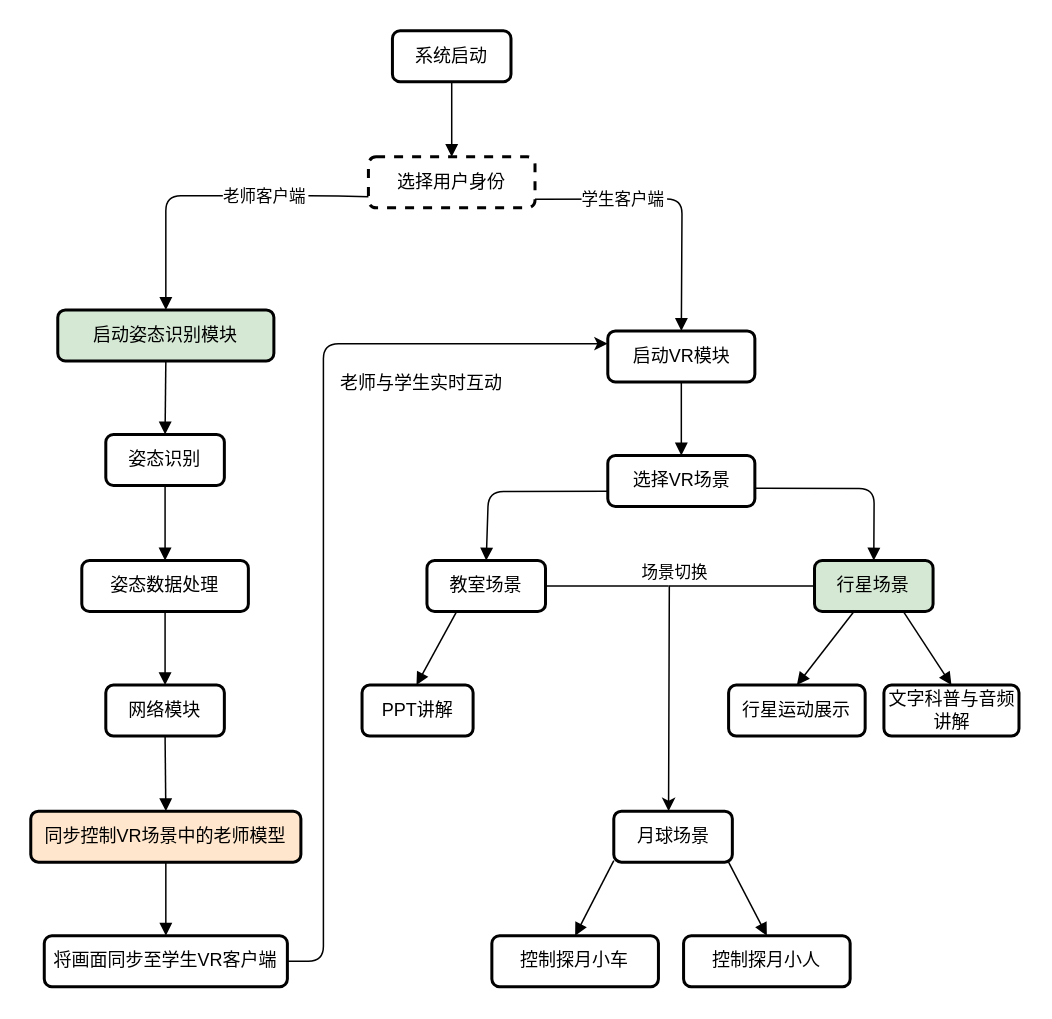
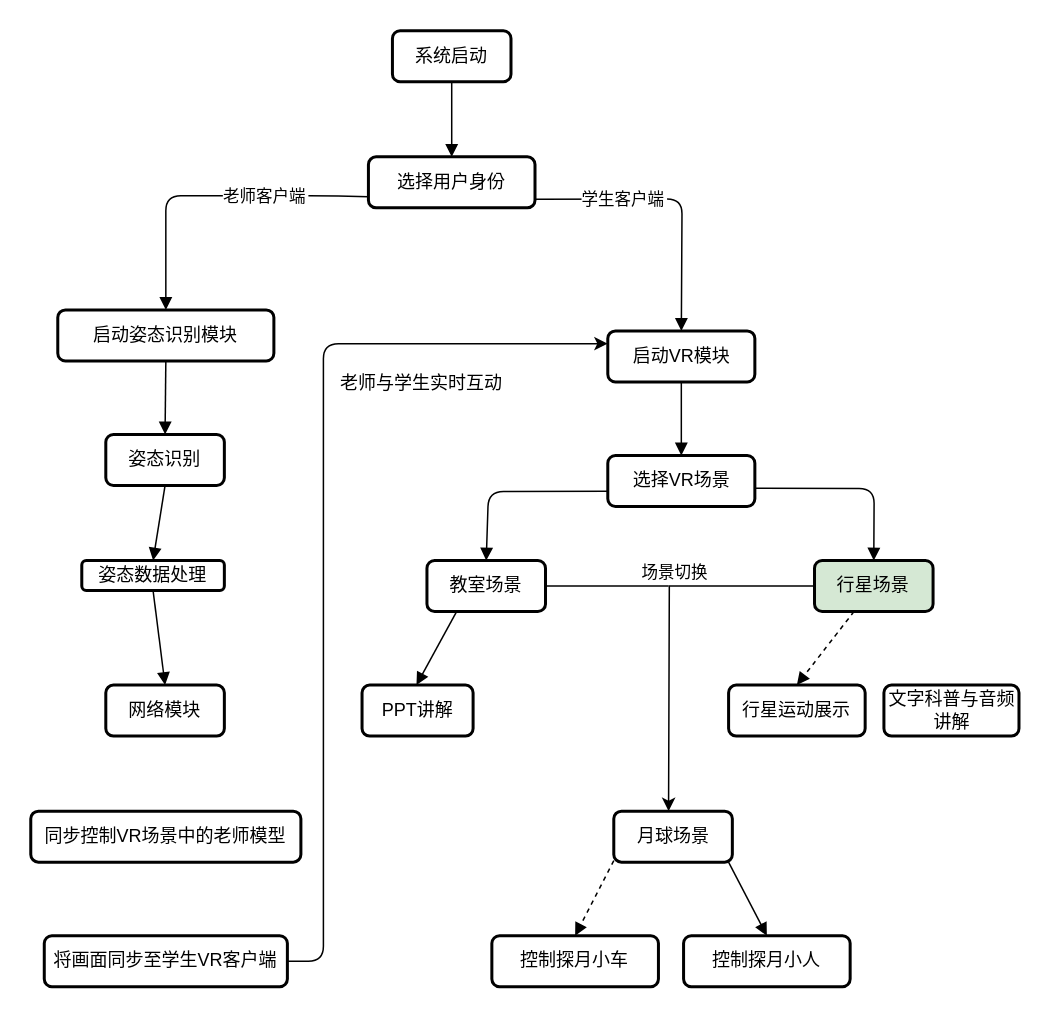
  <mxCell id="0" />
  <mxCell id="1" parent="0" />
  <mxCell id="2" value="系统启动" style="whiteSpace=wrap;strokeWidth=2;rounded=1;" vertex="1" parent="1"><mxGeometry x="261" y="20" width="79" height="34" as="geometry" /></mxCell>
- <mxCell id="3" value="选择用户身份" style="whiteSpace=wrap;strokeWidth=2;rounded=1;dashed=1;" vertex="1" parent="1"><mxGeometry x="245" y="104" width="111" height="34" as="geometry" /></mxCell>
- <mxCell id="4" value="启动姿态识别模块" style="whiteSpace=wrap;strokeWidth=2;rounded=1;fillColor=#d5e8d4;" vertex="1" parent="1"><mxGeometry x="38" y="206" width="144" height="34" as="geometry" /></mxCell>
+ <mxCell id="3" value="选择用户身份" style="whiteSpace=wrap;strokeWidth=2;rounded=1;" vertex="1" parent="1"><mxGeometry x="245" y="104" width="111" height="34" as="geometry" /></mxCell>
+ <mxCell id="4" value="启动姿态识别模块" style="whiteSpace=wrap;strokeWidth=2;rounded=1;" vertex="1" parent="1"><mxGeometry x="38" y="206" width="144" height="34" as="geometry" /></mxCell>
  <mxCell id="5" value="姿态识别" style="whiteSpace=wrap;strokeWidth=2;rounded=1;" vertex="1" parent="1"><mxGeometry x="70" y="289" width="79" height="34" as="geometry" /></mxCell>
- <mxCell id="6" value="姿态数据处理" style="whiteSpace=wrap;strokeWidth=2;rounded=1;" vertex="1" parent="1"><mxGeometry x="54" y="373" width="111" height="34" as="geometry" /></mxCell>
+ <mxCell id="6" value="姿态数据处理" style="whiteSpace=wrap;strokeWidth=2;rounded=1;" vertex="1" parent="1"><mxGeometry x="54" y="373" width="95" height="20" as="geometry" /></mxCell>
  <mxCell id="7" value="网络模块" style="whiteSpace=wrap;strokeWidth=2;rounded=1;" vertex="1" parent="1"><mxGeometry x="70" y="456" width="79" height="34" as="geometry" /></mxCell>
- <mxCell id="8" value="同步控制VR场景中的老师模型" style="whiteSpace=wrap;strokeWidth=2;rounded=1;fillColor=#ffe6cc;" vertex="1" parent="1"><mxGeometry x="20" y="540" width="180" height="34" as="geometry" /></mxCell>
+ <mxCell id="8" value="同步控制VR场景中的老师模型" style="whiteSpace=wrap;strokeWidth=2;rounded=1;" vertex="1" parent="1"><mxGeometry x="20" y="540" width="180" height="34" as="geometry" /></mxCell>
  <mxCell id="9" style="edgeStyle=orthogonalEdgeStyle;rounded=1;orthogonalLoop=1;jettySize=auto;html=1;entryX=0;entryY=0.25;entryDx=0;entryDy=0;" edge="1" parent="1" source="10" target="11"><mxGeometry relative="1" as="geometry"><Array as="points"><mxPoint x="215" y="640" /><mxPoint x="215" y="229" /></Array></mxGeometry></mxCell>
  <mxCell id="10" value="将画面同步至学生VR客户端" style="whiteSpace=wrap;strokeWidth=2;rounded=1;" vertex="1" parent="1"><mxGeometry x="29" y="623" width="162" height="34" as="geometry" /></mxCell>
  <mxCell id="11" value="启动VR模块" style="whiteSpace=wrap;strokeWidth=2;rounded=1;" vertex="1" parent="1"><mxGeometry x="404.5" y="220" width="98" height="34" as="geometry" /></mxCell>
  <mxCell id="12" value="选择VR场景" style="whiteSpace=wrap;strokeWidth=2;rounded=1;" vertex="1" parent="1"><mxGeometry x="404.5" y="303" width="98" height="34" as="geometry" /></mxCell>
  <mxCell id="13" style="edgeStyle=orthogonalEdgeStyle;rounded=0;orthogonalLoop=1;jettySize=auto;html=1;exitX=1;exitY=0.5;exitDx=0;exitDy=0;strokeColor=default;endArrow=none;endFill=0;" edge="1" parent="1" source="14"><mxGeometry relative="1" as="geometry"><mxPoint x="445" y="390" as="targetPoint" /></mxGeometry></mxCell>
  <mxCell id="14" value="教室场景" style="whiteSpace=wrap;strokeWidth=2;rounded=1;" vertex="1" parent="1"><mxGeometry x="284" y="373" width="79" height="34" as="geometry" /></mxCell>
  <mxCell id="15" value="PPT讲解" style="whiteSpace=wrap;strokeWidth=2;rounded=1;" vertex="1" parent="1"><mxGeometry x="240.75" y="456" width="74" height="34" as="geometry" /></mxCell>
  <mxCell id="16" value="月球场景" style="whiteSpace=wrap;strokeWidth=2;points=[[0,0,0,0,0],[0,0.25,0,0,0],[0,0.5,0,0,0],[0,0.75,0,0,0],[0,1,0,0,0],[0.25,0,0,0,0],[0.25,1,0,0,0],[0.5,0,0,0,0],[0.5,1,0,0,0],[0.75,0,0,0,0],[0.75,1,0,0,0],[1,0,0,0,0],[1,0.25,0,0,0],[1,0.5,0,0,0],[1,0.75,0,0,0],[1,1,0,0,0]];rounded=1;" vertex="1" parent="1"><mxGeometry x="408.5" y="540" width="79" height="34" as="geometry" /></mxCell>
  <mxCell id="17" value="控制探月小车" style="whiteSpace=wrap;strokeWidth=2;rounded=1;" vertex="1" parent="1"><mxGeometry x="327.25" y="623" width="111" height="34" as="geometry" /></mxCell>
  <mxCell id="18" value="控制探月小人" style="whiteSpace=wrap;strokeWidth=2;rounded=1;" vertex="1" parent="1"><mxGeometry x="455" y="623" width="111" height="34" as="geometry" /></mxCell>
  <mxCell id="19" style="edgeStyle=orthogonalEdgeStyle;rounded=0;orthogonalLoop=1;jettySize=auto;html=1;exitX=0;exitY=0.5;exitDx=0;exitDy=0;" edge="1" parent="1" source="21"><mxGeometry relative="1" as="geometry"><mxPoint x="445" y="540" as="targetPoint" /></mxGeometry></mxCell>
  <mxCell id="20" value="场景切换" style="edgeLabel;html=1;align=center;verticalAlign=middle;resizable=0;points=[];" vertex="1" connectable="0" parent="19"><mxGeometry x="-0.145" relative="1" as="geometry"><mxPoint x="3" y="-18" as="offset" /></mxGeometry></mxCell>
  <mxCell id="21" value="行星场景" style="whiteSpace=wrap;strokeWidth=2;rounded=1;fillColor=#d5e8d4;" vertex="1" parent="1"><mxGeometry x="542.25" y="373" width="79" height="34" as="geometry" /></mxCell>
  <mxCell id="22" value="文字科普与音频讲解" style="whiteSpace=wrap;strokeWidth=2;rounded=1;" vertex="1" parent="1"><mxGeometry x="588.5" y="456" width="90" height="34" as="geometry" /></mxCell>
  <mxCell id="23" value="" style="curved=1;startArrow=none;endArrow=block;exitX=0.5;exitY=0.99;entryX=0.5;entryY=-0.01;rounded=1;" edge="1" parent="1" source="2" target="3"><mxGeometry relative="1" as="geometry"><Array as="points" /></mxGeometry></mxCell>
  <mxCell id="24" value="老师客户端" style="curved=0;startArrow=none;endArrow=block;exitX=0;exitY=0.78;entryX=0.5;entryY=-0.01;rounded=1;" edge="1" parent="1" source="3" target="4"><mxGeometry x="-0.337" relative="1" as="geometry"><Array as="points"><mxPoint x="215" y="130" /><mxPoint x="110" y="130" /></Array><mxPoint x="1" as="offset" /></mxGeometry></mxCell>
  <mxCell id="25" value="" style="curved=1;startArrow=none;endArrow=block;exitX=0.5;exitY=0.97;entryX=0.5;entryY=0;rounded=1;" edge="1" parent="1" source="4" target="5"><mxGeometry relative="1" as="geometry"><Array as="points" /></mxGeometry></mxCell>
  <mxCell id="26" value="" style="curved=1;startArrow=none;endArrow=block;exitX=0.5;exitY=0.99;entryX=0.5;entryY=-0.01;rounded=1;" edge="1" parent="1" source="5" target="6"><mxGeometry relative="1" as="geometry"><Array as="points" /></mxGeometry></mxCell>
  <mxCell id="27" value="" style="curved=1;startArrow=none;endArrow=block;exitX=0.5;exitY=0.97;entryX=0.5;entryY=0;rounded=1;" edge="1" parent="1" source="6" target="7"><mxGeometry relative="1" as="geometry"><Array as="points" /></mxGeometry></mxCell>
- <mxCell id="28" value="" style="curved=1;startArrow=none;endArrow=block;exitX=0.5;exitY=0.99;entryX=0.5;entryY=-0.01;rounded=1;" edge="1" parent="1" source="7" target="8"><mxGeometry relative="1" as="geometry"><Array as="points" /></mxGeometry></mxCell>
- <mxCell id="29" value="" style="curved=1;startArrow=none;endArrow=block;exitX=0.5;exitY=0.97;entryX=0.5;entryY=0;rounded=1;" edge="1" parent="1" source="8" target="10"><mxGeometry relative="1" as="geometry"><Array as="points" /></mxGeometry></mxCell>
  <mxCell id="30" value="学生客户端" style="curved=0;startArrow=none;endArrow=block;exitX=1;exitY=0.83;entryX=0.5;entryY=-0.01;rounded=1;" edge="1" parent="1" source="3" target="11"><mxGeometry x="-0.366" relative="1" as="geometry"><Array as="points"><mxPoint x="454" y="132" /></Array><mxPoint as="offset" /></mxGeometry></mxCell>
  <mxCell id="31" value="" style="curved=1;startArrow=none;endArrow=block;exitX=0.5;exitY=0.97;entryX=0.5;entryY=0;rounded=1;" edge="1" parent="1" target="12"><mxGeometry relative="1" as="geometry"><Array as="points" /><mxPoint x="453.5" y="254" as="sourcePoint" /></mxGeometry></mxCell>
  <mxCell id="32" value="" style="curved=0;startArrow=none;endArrow=block;exitX=0;exitY=0.7;entryX=0.5;entryY=-0.01;rounded=1;" edge="1" parent="1" source="12" target="14"><mxGeometry relative="1" as="geometry"><Array as="points"><mxPoint x="325" y="327" /></Array></mxGeometry></mxCell>
  <mxCell id="33" value="" style="curved=1;startArrow=none;endArrow=block;exitX=0.25;exitY=1;entryX=0.49;entryY=0;rounded=1;exitDx=0;exitDy=0;" edge="1" parent="1" source="14" target="15"><mxGeometry relative="1" as="geometry"><Array as="points" /></mxGeometry></mxCell>
- <mxCell id="34" value="" style="curved=0;startArrow=none;endArrow=block;exitX=0;exitY=0.97;rounded=1;entryX=0.5;entryY=0;entryDx=0;entryDy=0;" edge="1" parent="1" source="16" target="17"><mxGeometry relative="1" as="geometry"><Array as="points" /><mxPoint x="365" y="620" as="targetPoint" /></mxGeometry></mxCell>
+ <mxCell id="34" value="" style="curved=0;startArrow=none;endArrow=block;exitX=0;exitY=0.97;rounded=1;entryX=0.5;entryY=0;entryDx=0;entryDy=0;dashed=1;" edge="1" parent="1" source="16" target="17"><mxGeometry relative="1" as="geometry"><Array as="points" /><mxPoint x="365" y="620" as="targetPoint" /></mxGeometry></mxCell>
  <mxCell id="35" value="" style="curved=0;startArrow=none;endArrow=block;exitX=0.968;exitY=1;rounded=1;entryX=0.5;entryY=0;entryDx=0;entryDy=0;exitDx=0;exitDy=0;exitPerimeter=0;" edge="1" parent="1" source="16" target="18"><mxGeometry relative="1" as="geometry"><Array as="points" /><mxPoint x="528" y="623" as="targetPoint" /></mxGeometry></mxCell>
  <mxCell id="36" value="" style="curved=0;startArrow=none;endArrow=block;exitX=1;exitY=0.64;entryX=0.5;entryY=-0.01;rounded=1;" edge="1" parent="1" source="12" target="21"><mxGeometry relative="1" as="geometry"><Array as="points"><mxPoint x="582" y="325" /></Array></mxGeometry></mxCell>
- <mxCell id="37" value="" style="curved=1;startArrow=none;endArrow=block;entryX=0.5;entryY=0;rounded=1;" edge="1" parent="1" source="21" target="40"><mxGeometry relative="1" as="geometry"><Array as="points" /><mxPoint x="547.5" y="410" as="sourcePoint" /></mxGeometry></mxCell>
- <mxCell id="38" value="" style="curved=1;startArrow=none;endArrow=block;exitX=0.75;exitY=1;entryX=0.5;entryY=0;rounded=1;exitDx=0;exitDy=0;" edge="1" parent="1" source="21" target="22"><mxGeometry relative="1" as="geometry"><Array as="points" /></mxGeometry></mxCell>
+ <mxCell id="37" value="" style="curved=1;startArrow=none;endArrow=block;entryX=0.5;entryY=0;rounded=1;dashed=1;" edge="1" parent="1" source="21" target="40"><mxGeometry relative="1" as="geometry"><Array as="points" /><mxPoint x="547.5" y="410" as="sourcePoint" /></mxGeometry></mxCell>
  <mxCell id="39" value="老师与学生实时互动" style="text;html=1;align=center;verticalAlign=middle;resizable=0;points=[];autosize=1;strokeColor=none;fillColor=none;rounded=1;" vertex="1" parent="1"><mxGeometry x="215" y="240" width="130" height="30" as="geometry" /></mxCell>
  <mxCell id="40" value="行星运动展示" style="whiteSpace=wrap;strokeWidth=2;rounded=1;" vertex="1" parent="1"><mxGeometry x="485" y="456" width="91" height="34" as="geometry" /></mxCell>
